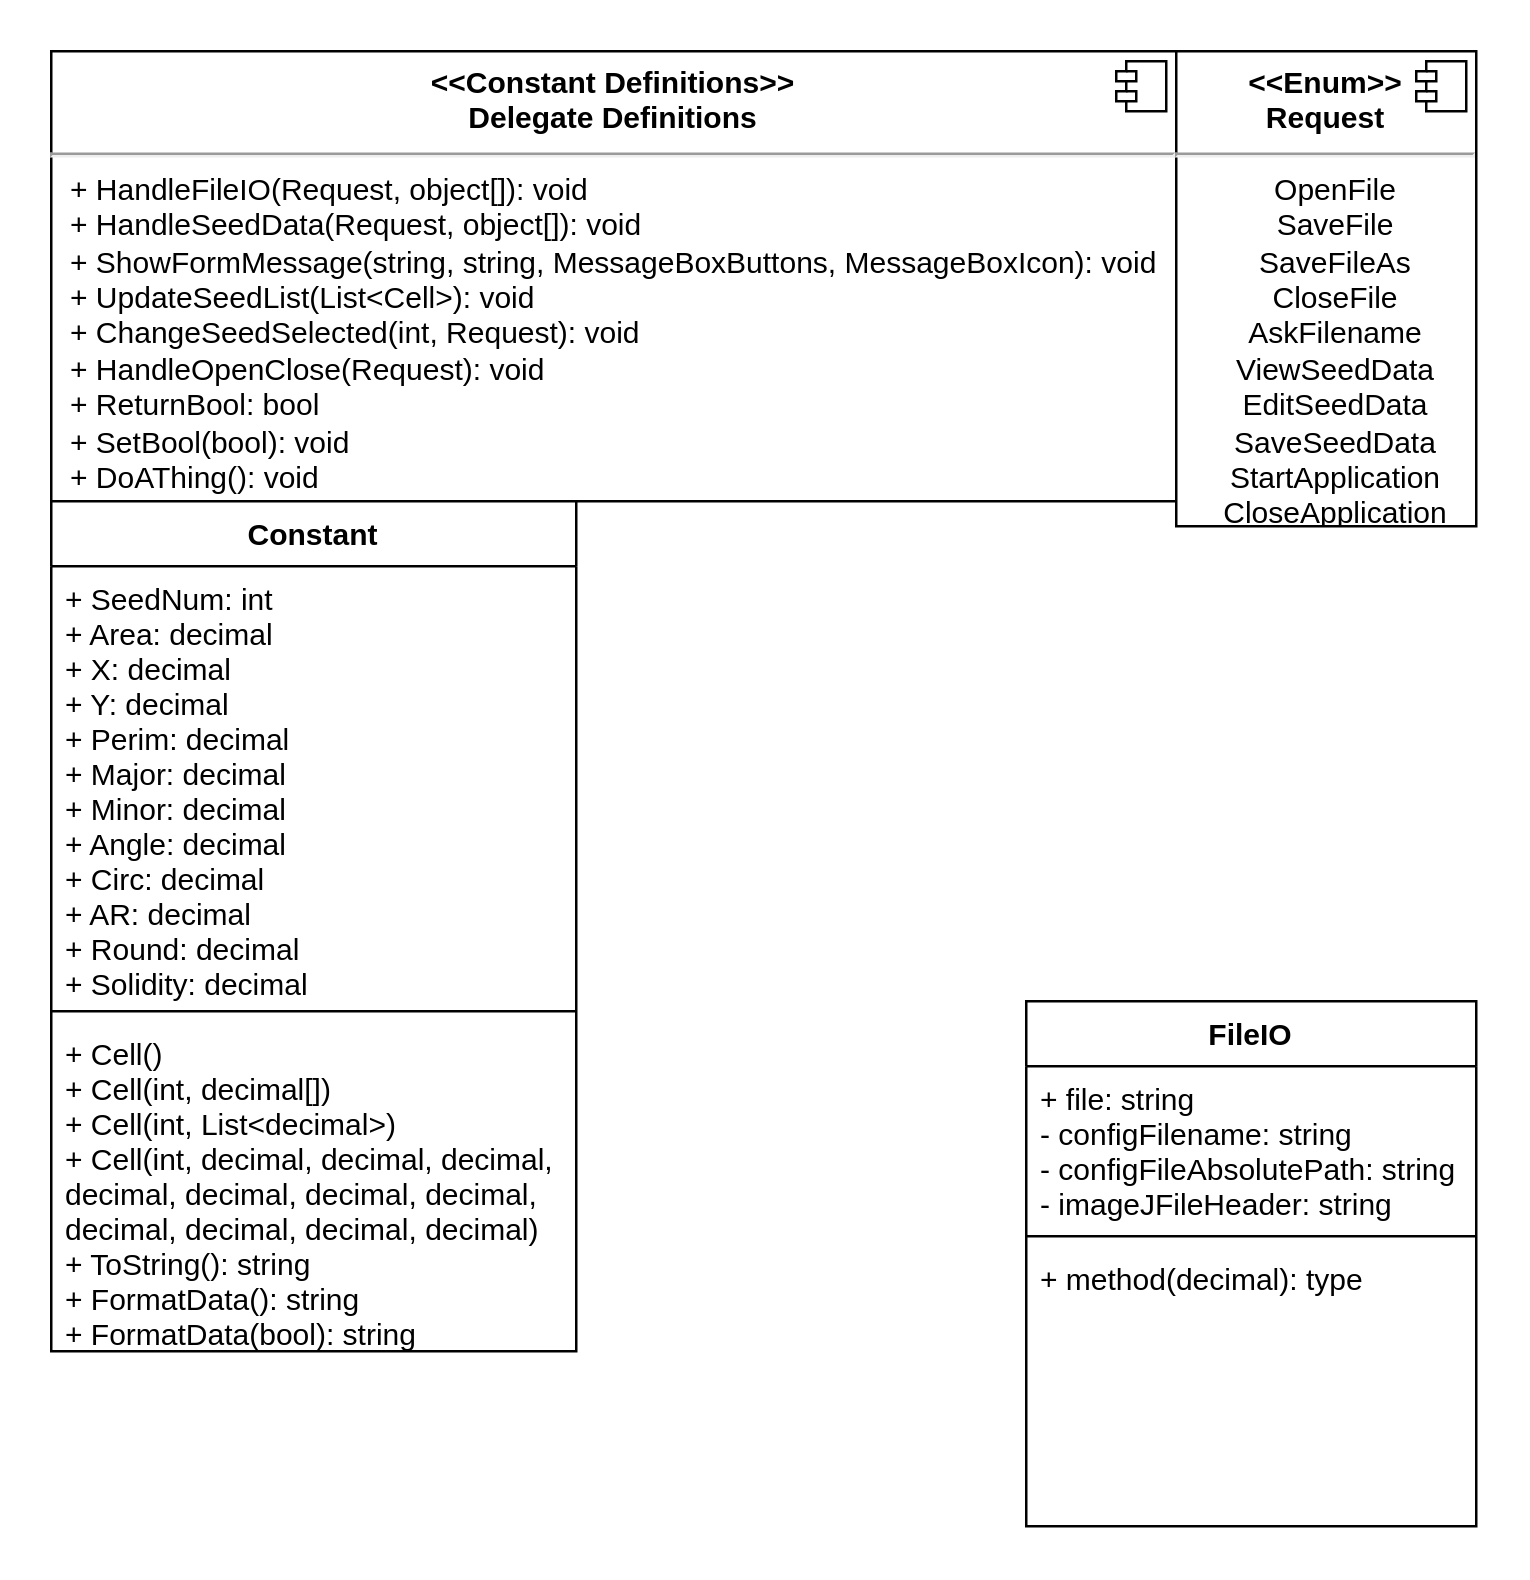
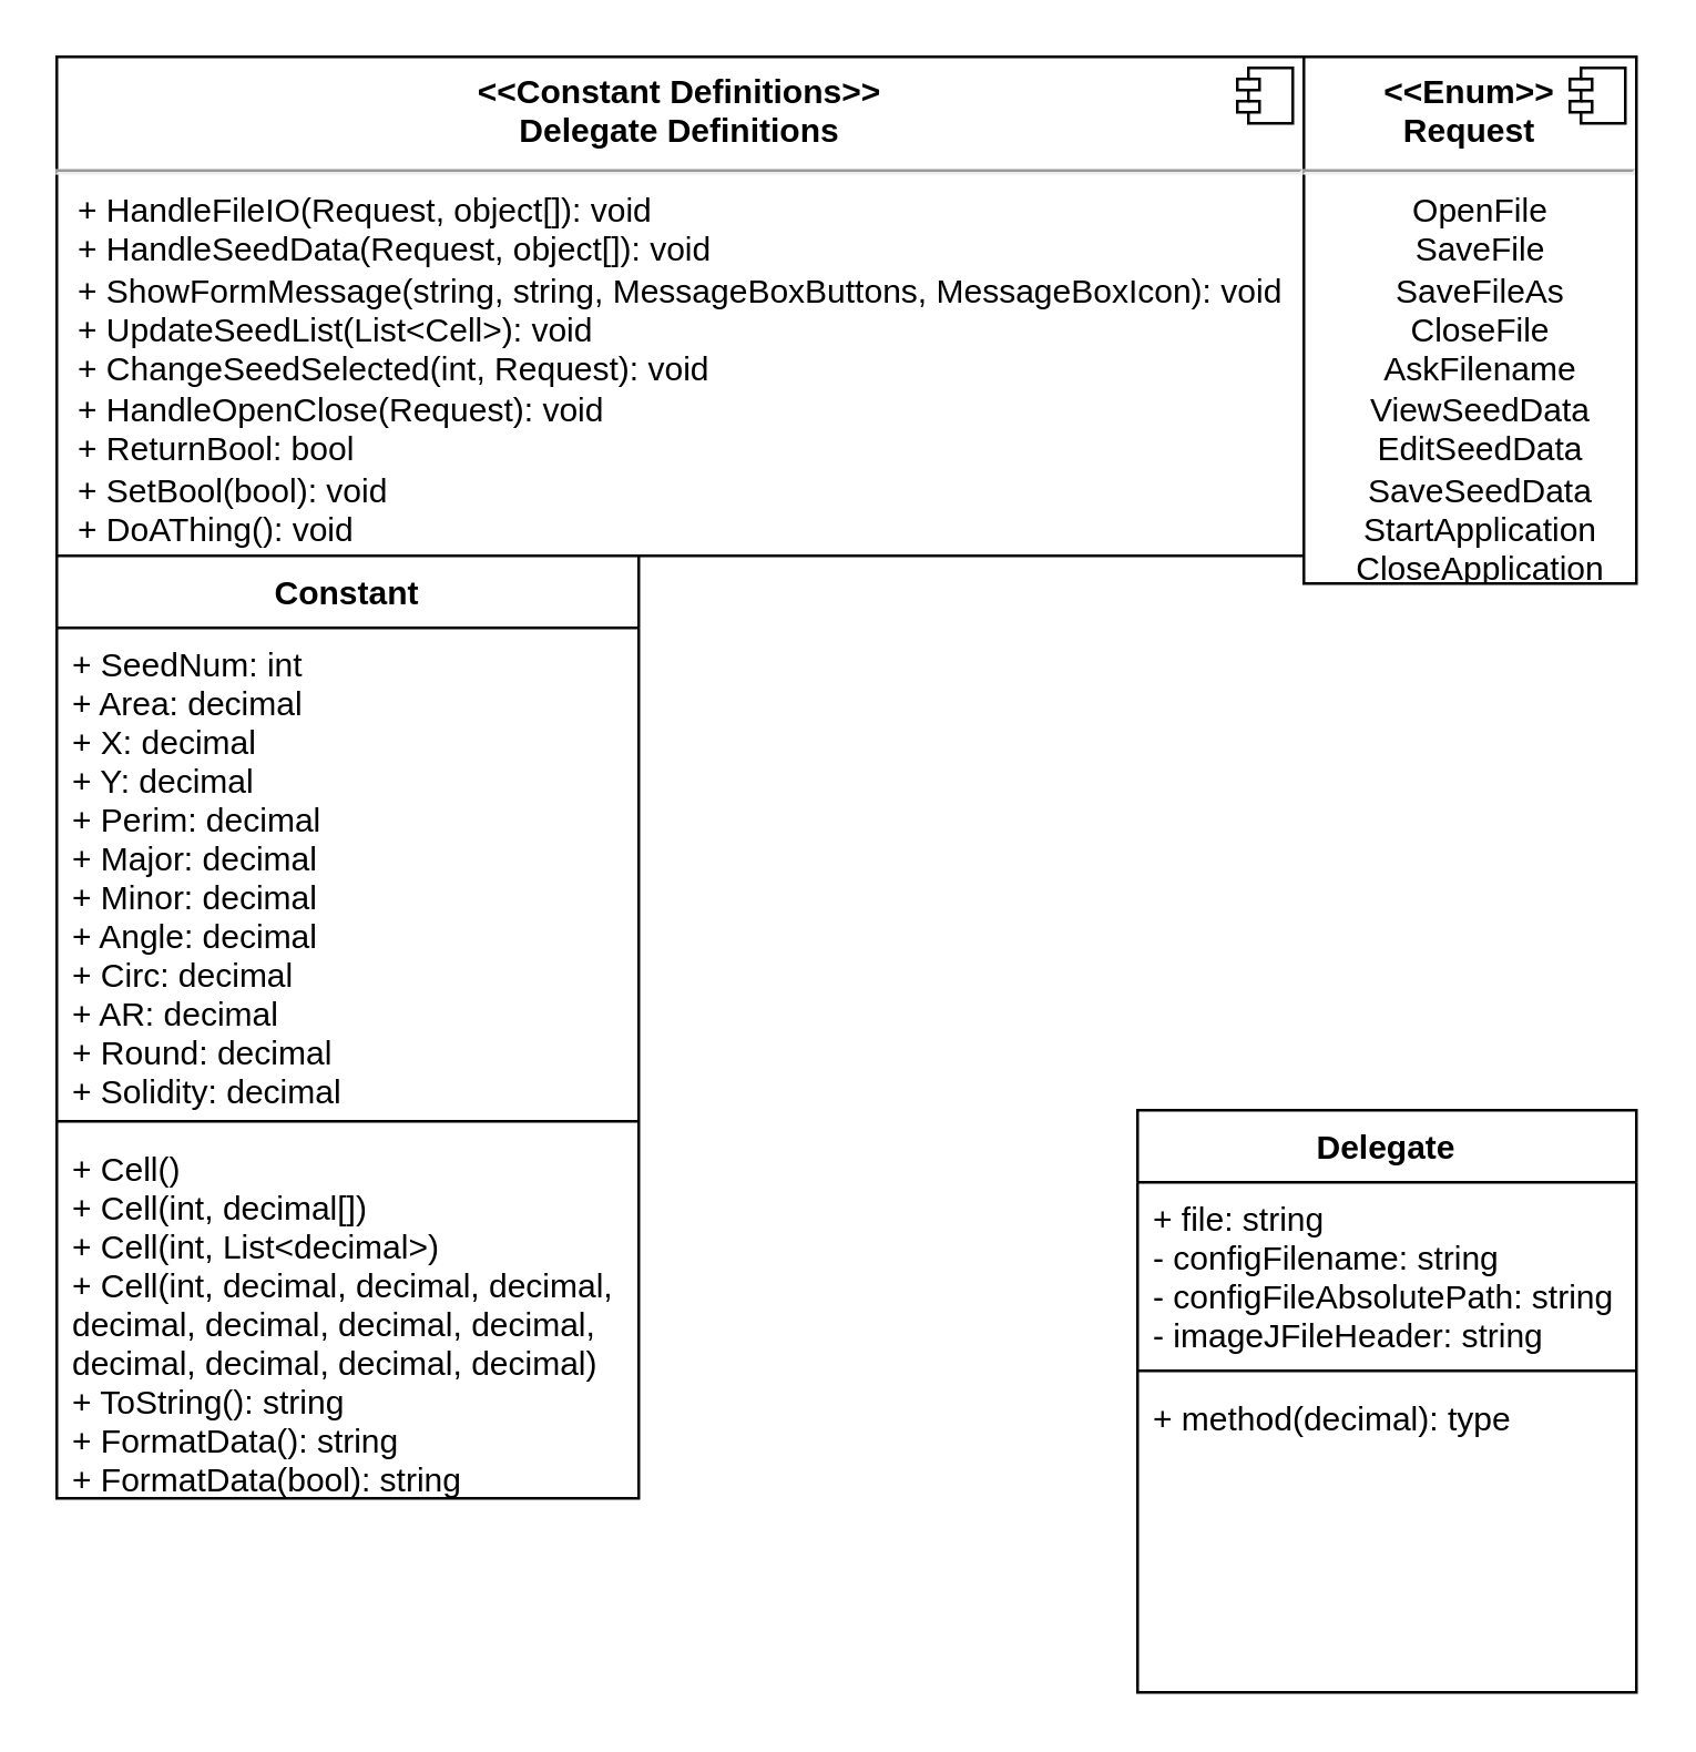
  <mxCell id="0" />
  <mxCell id="1" parent="0" />
  <mxCell id="2" value="&lt;p style=&quot;margin: 0px ; margin-top: 6px ; text-align: center&quot;&gt;&lt;b&gt;&amp;lt;&amp;lt;Constant Definitions&amp;gt;&amp;gt;&lt;br&gt;Delegate Definitions&lt;/b&gt;&lt;/p&gt;&lt;hr&gt;&lt;p style=&quot;margin: 0px ; margin-left: 8px&quot;&gt;+ HandleFileIO(Request, object[]): void&lt;br&gt;+ HandleSeedData(Request, object[]): void&lt;/p&gt;&lt;p style=&quot;margin: 0px ; margin-left: 8px&quot;&gt;+ ShowFormMessage(string, string, MessageBoxButtons, MessageBoxIcon): void&lt;/p&gt;&lt;p style=&quot;margin: 0px ; margin-left: 8px&quot;&gt;+ UpdateSeedList(List&amp;lt;Cell&amp;gt;): void&lt;/p&gt;&lt;p style=&quot;margin: 0px ; margin-left: 8px&quot;&gt;+ ChangeSeedSelected(int, Request): void&lt;/p&gt;&lt;p style=&quot;margin: 0px ; margin-left: 8px&quot;&gt;+ HandleOpenClose(Request): void&lt;/p&gt;&lt;p style=&quot;margin: 0px ; margin-left: 8px&quot;&gt;+ ReturnBool: bool&lt;/p&gt;&lt;p style=&quot;margin: 0px ; margin-left: 8px&quot;&gt;+ SetBool(bool): void&lt;/p&gt;&lt;p style=&quot;margin: 0px ; margin-left: 8px&quot;&gt;+ DoAThing(): void&lt;/p&gt;" style="align=left;overflow=fill;html=1;dropTarget=0;" vertex="1" parent="1"><mxGeometry width="450" height="180" as="geometry" x="20" y="20" /></mxCell>
  <mxCell id="3" value="" style="shape=component;jettyWidth=8;jettyHeight=4;" vertex="1" parent="2"><mxGeometry x="1" width="20" height="20" relative="1" as="geometry"><mxPoint x="-24" y="4" as="offset" /></mxGeometry></mxCell>
  <mxCell id="4" value="&lt;p style=&quot;margin: 0px ; margin-top: 6px ; text-align: center&quot;&gt;&lt;b&gt;&amp;lt;&amp;lt;Enum&amp;gt;&amp;gt;&lt;br&gt;Request&lt;/b&gt;&lt;/p&gt;&lt;hr style=&quot;text-align: center&quot;&gt;&lt;p style=&quot;text-align: center ; margin: 0px 0px 0px 8px&quot;&gt;OpenFile&lt;/p&gt;&lt;p style=&quot;text-align: center ; margin: 0px 0px 0px 8px&quot;&gt;SaveFile&lt;/p&gt;&lt;p style=&quot;text-align: center ; margin: 0px 0px 0px 8px&quot;&gt;SaveFileAs&lt;/p&gt;&lt;p style=&quot;text-align: center ; margin: 0px 0px 0px 8px&quot;&gt;CloseFile&lt;/p&gt;&lt;p style=&quot;text-align: center ; margin: 0px 0px 0px 8px&quot;&gt;AskFilename&lt;/p&gt;&lt;p style=&quot;text-align: center ; margin: 0px 0px 0px 8px&quot;&gt;ViewSeedData&lt;/p&gt;&lt;p style=&quot;text-align: center ; margin: 0px 0px 0px 8px&quot;&gt;EditSeedData&lt;/p&gt;&lt;p style=&quot;text-align: center ; margin: 0px 0px 0px 8px&quot;&gt;SaveSeedData&lt;/p&gt;&lt;p style=&quot;text-align: center ; margin: 0px 0px 0px 8px&quot;&gt;StartApplication&lt;/p&gt;&lt;p style=&quot;text-align: center ; margin: 0px 0px 0px 8px&quot;&gt;CloseApplication&lt;/p&gt;" style="align=left;overflow=fill;html=1;dropTarget=0;" vertex="1" parent="1"><mxGeometry x="470" width="120" height="190" as="geometry" y="20" /></mxCell>
  <mxCell id="5" value="" style="shape=component;jettyWidth=8;jettyHeight=4;" vertex="1" parent="4"><mxGeometry x="1" width="20" height="20" relative="1" as="geometry"><mxPoint x="-24" y="4" as="offset" /></mxGeometry></mxCell>
  <mxCell id="6" value="Constant" style="swimlane;fontStyle=1;align=center;verticalAlign=top;childLayout=stackLayout;horizontal=1;startSize=26;horizontalStack=0;resizeParent=1;resizeParentMax=0;resizeLast=0;collapsible=1;marginBottom=0;" vertex="1" parent="1"><mxGeometry y="200" width="210" height="340" as="geometry" x="20" /></mxCell>
  <mxCell id="7" value="+ SeedNum: int&#10;+ Area: decimal&#10;+ X: decimal&#10;+ Y: decimal&#10;+ Perim: decimal&#10;+ Major: decimal&#10;+ Minor: decimal&#10;+ Angle: decimal&#10;+ Circ: decimal&#10;+ AR: decimal&#10;+ Round: decimal&#10;+ Solidity: decimal" style="text;strokeColor=none;fillColor=none;align=left;verticalAlign=top;spacingLeft=4;spacingRight=4;overflow=hidden;rotatable=0;points=[[0,0.5],[1,0.5]];portConstraint=eastwest;" vertex="1" parent="6"><mxGeometry y="26" width="210" height="174" as="geometry" /></mxCell>
  <mxCell id="8" value="" style="line;strokeWidth=1;fillColor=none;align=left;verticalAlign=middle;spacingTop=-1;spacingLeft=3;spacingRight=3;rotatable=0;labelPosition=right;points=[];portConstraint=eastwest;" vertex="1" parent="6"><mxGeometry y="200" width="210" height="8" as="geometry" /></mxCell>
  <mxCell id="9" value="+ Cell()&#10;+ Cell(int, decimal[])&#10;+ Cell(int, List&lt;decimal&gt;)&#10;+ Cell(int, decimal, decimal, decimal,&#10;decimal, decimal, decimal, decimal,&#10;decimal, decimal, decimal, decimal)&#10;+ ToString(): string&#10;+ FormatData(): string&#10;+ FormatData(bool): string" style="text;strokeColor=none;fillColor=none;align=left;verticalAlign=top;spacingLeft=4;spacingRight=4;overflow=hidden;rotatable=0;points=[[0,0.5],[1,0.5]];portConstraint=eastwest;" vertex="1" parent="6"><mxGeometry y="208" width="210" height="132" as="geometry" /></mxCell>
- <mxCell id="10" value="FileIO" style="swimlane;fontStyle=1;align=center;verticalAlign=top;childLayout=stackLayout;horizontal=1;startSize=26;horizontalStack=0;resizeParent=1;resizeParentMax=0;resizeLast=0;collapsible=1;marginBottom=0;" vertex="1" parent="1"><mxGeometry x="410" y="400" width="180" height="210" as="geometry" /></mxCell>
+ <mxCell id="10" value="Delegate" style="swimlane;fontStyle=1;align=center;verticalAlign=top;childLayout=stackLayout;horizontal=1;startSize=26;horizontalStack=0;resizeParent=1;resizeParentMax=0;resizeLast=0;collapsible=1;marginBottom=0;" vertex="1" parent="1"><mxGeometry x="410" y="400" width="180" height="210" as="geometry" /></mxCell>
  <mxCell id="11" value="+ file: string&#10;- configFilename: string&#10;- configFileAbsolutePath: string&#10;- imageJFileHeader: string" style="text;strokeColor=none;fillColor=none;align=left;verticalAlign=top;spacingLeft=4;spacingRight=4;overflow=hidden;rotatable=0;points=[[0,0.5],[1,0.5]];portConstraint=eastwest;" vertex="1" parent="10"><mxGeometry y="26" width="180" height="64" as="geometry" /></mxCell>
  <mxCell id="12" value="" style="line;strokeWidth=1;fillColor=none;align=left;verticalAlign=middle;spacingTop=-1;spacingLeft=3;spacingRight=3;rotatable=0;labelPosition=right;points=[];portConstraint=eastwest;" vertex="1" parent="10"><mxGeometry y="90" width="180" height="8" as="geometry" /></mxCell>
  <mxCell id="13" value="+ method(decimal): type" style="text;strokeColor=none;fillColor=none;align=left;verticalAlign=top;spacingLeft=4;spacingRight=4;overflow=hidden;rotatable=0;points=[[0,0.5],[1,0.5]];portConstraint=eastwest;" vertex="1" parent="10"><mxGeometry y="98" width="180" height="112" as="geometry" /></mxCell>
